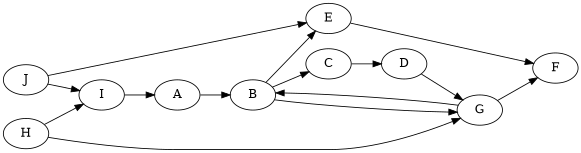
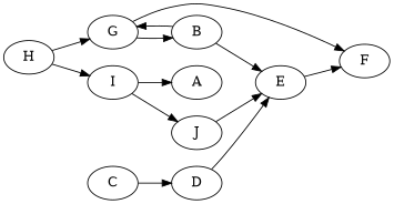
  digraph {
    rankdir=LR
    A
    B
    C
    G
    E
    D
    F
    H
    I
    J
-   A -> B
-   B -> C
    B -> G
    B -> E
    C -> D
    G -> B
    G -> F
    E -> F
-   D -> G
+   D -> E
    H -> G
    H -> I
    I -> A
-   J -> I
+   I -> J
    J -> E
  }
